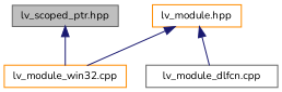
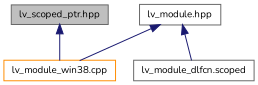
  digraph {
    fontname=Nunito
    node [color=gray40 fillcolor=white fontname=Nunito fontsize=10 shape=record style=filled]
    edge [color=midnightblue dir=back fontname=Nunito fontsize=10 labelfontname=Helvetica labelfontsize=10 style=solid]
    n1 [fillcolor=grey75 fontcolor=black height=0.2 label="lv_scoped_ptr.hpp" width=0.4]
-   n2 [color=darkorange height=0.2 label="lv_module_win32.cpp" width=0.4]
-   n3 [color=darkorange height=0.2 label="lv_module.hpp" width=0.4]
-   n4 [height=0.2 label="lv_module_dlfcn.cpp" width=0.4]
+   n2 [color=darkorange height=0.2 label="lv_module_win38.cpp" width=0.4]
+   n3 [height=0.2 label="lv_module.hpp" width=0.4]
+   n4 [height=0.2 label="lv_module_dlfcn.scoped" width=0.4]
    n1 -> n2
    n3 -> n2
    n3 -> n4
  }
